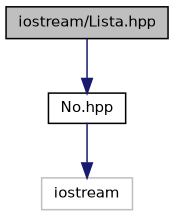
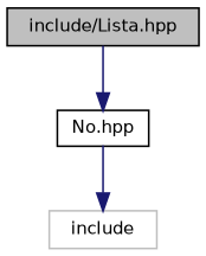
  digraph {
    node [color=black fillcolor=white fontname=Helvetica fontsize=10 shape=record style=filled]
    edge [color=midnightblue fontname=Helvetica fontsize=10 labelfontname=Helvetica labelfontsize=10 style=solid]
-   n1 [fillcolor=grey75 fontcolor=black height=0.2 label="iostream/Lista.hpp" width=0.4]
+   n1 [fillcolor=grey75 fontcolor=black height=0.2 label="include/Lista.hpp" width=0.4]
    n2 [height=0.2 label="No.hpp" width=0.4]
-   n3 [color=grey75 height=0.2 label=iostream width=0.4]
+   n3 [color=grey75 height=0.2 label=include width=0.4]
    n1 -> n2
    n2 -> n3
  }
